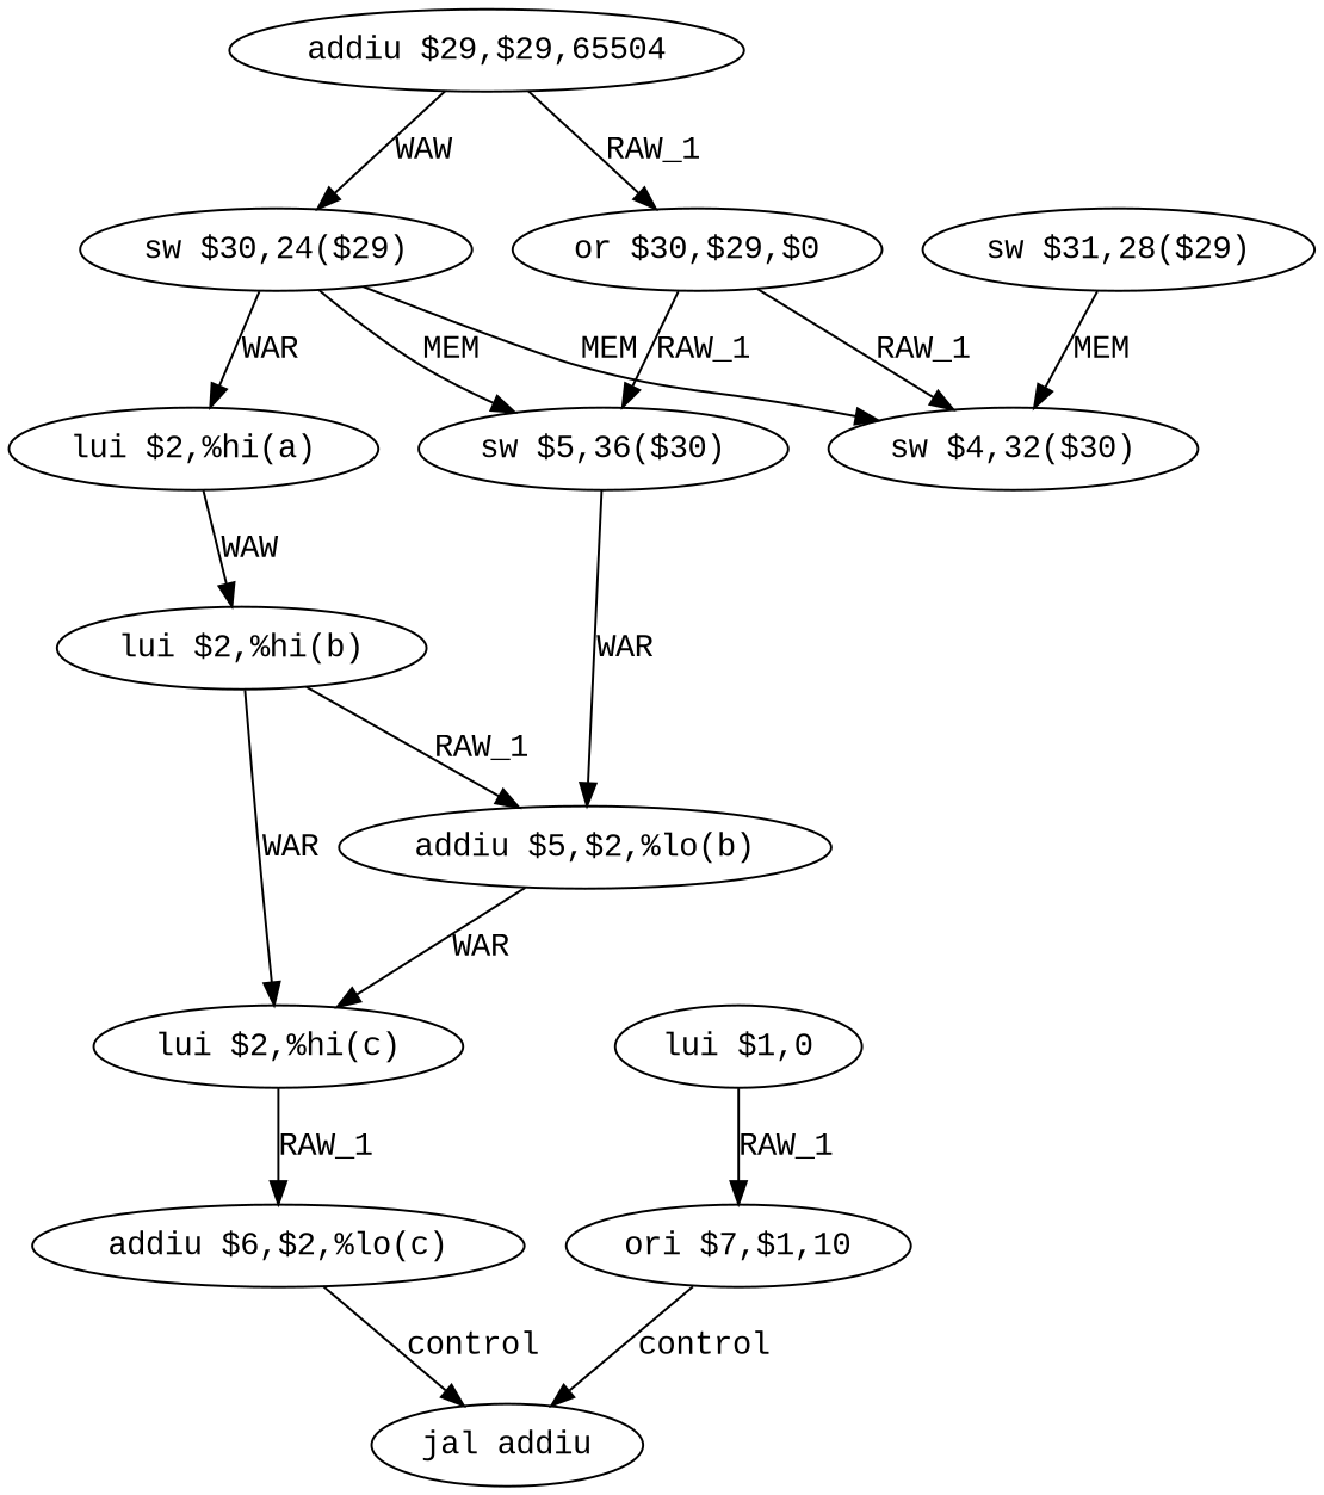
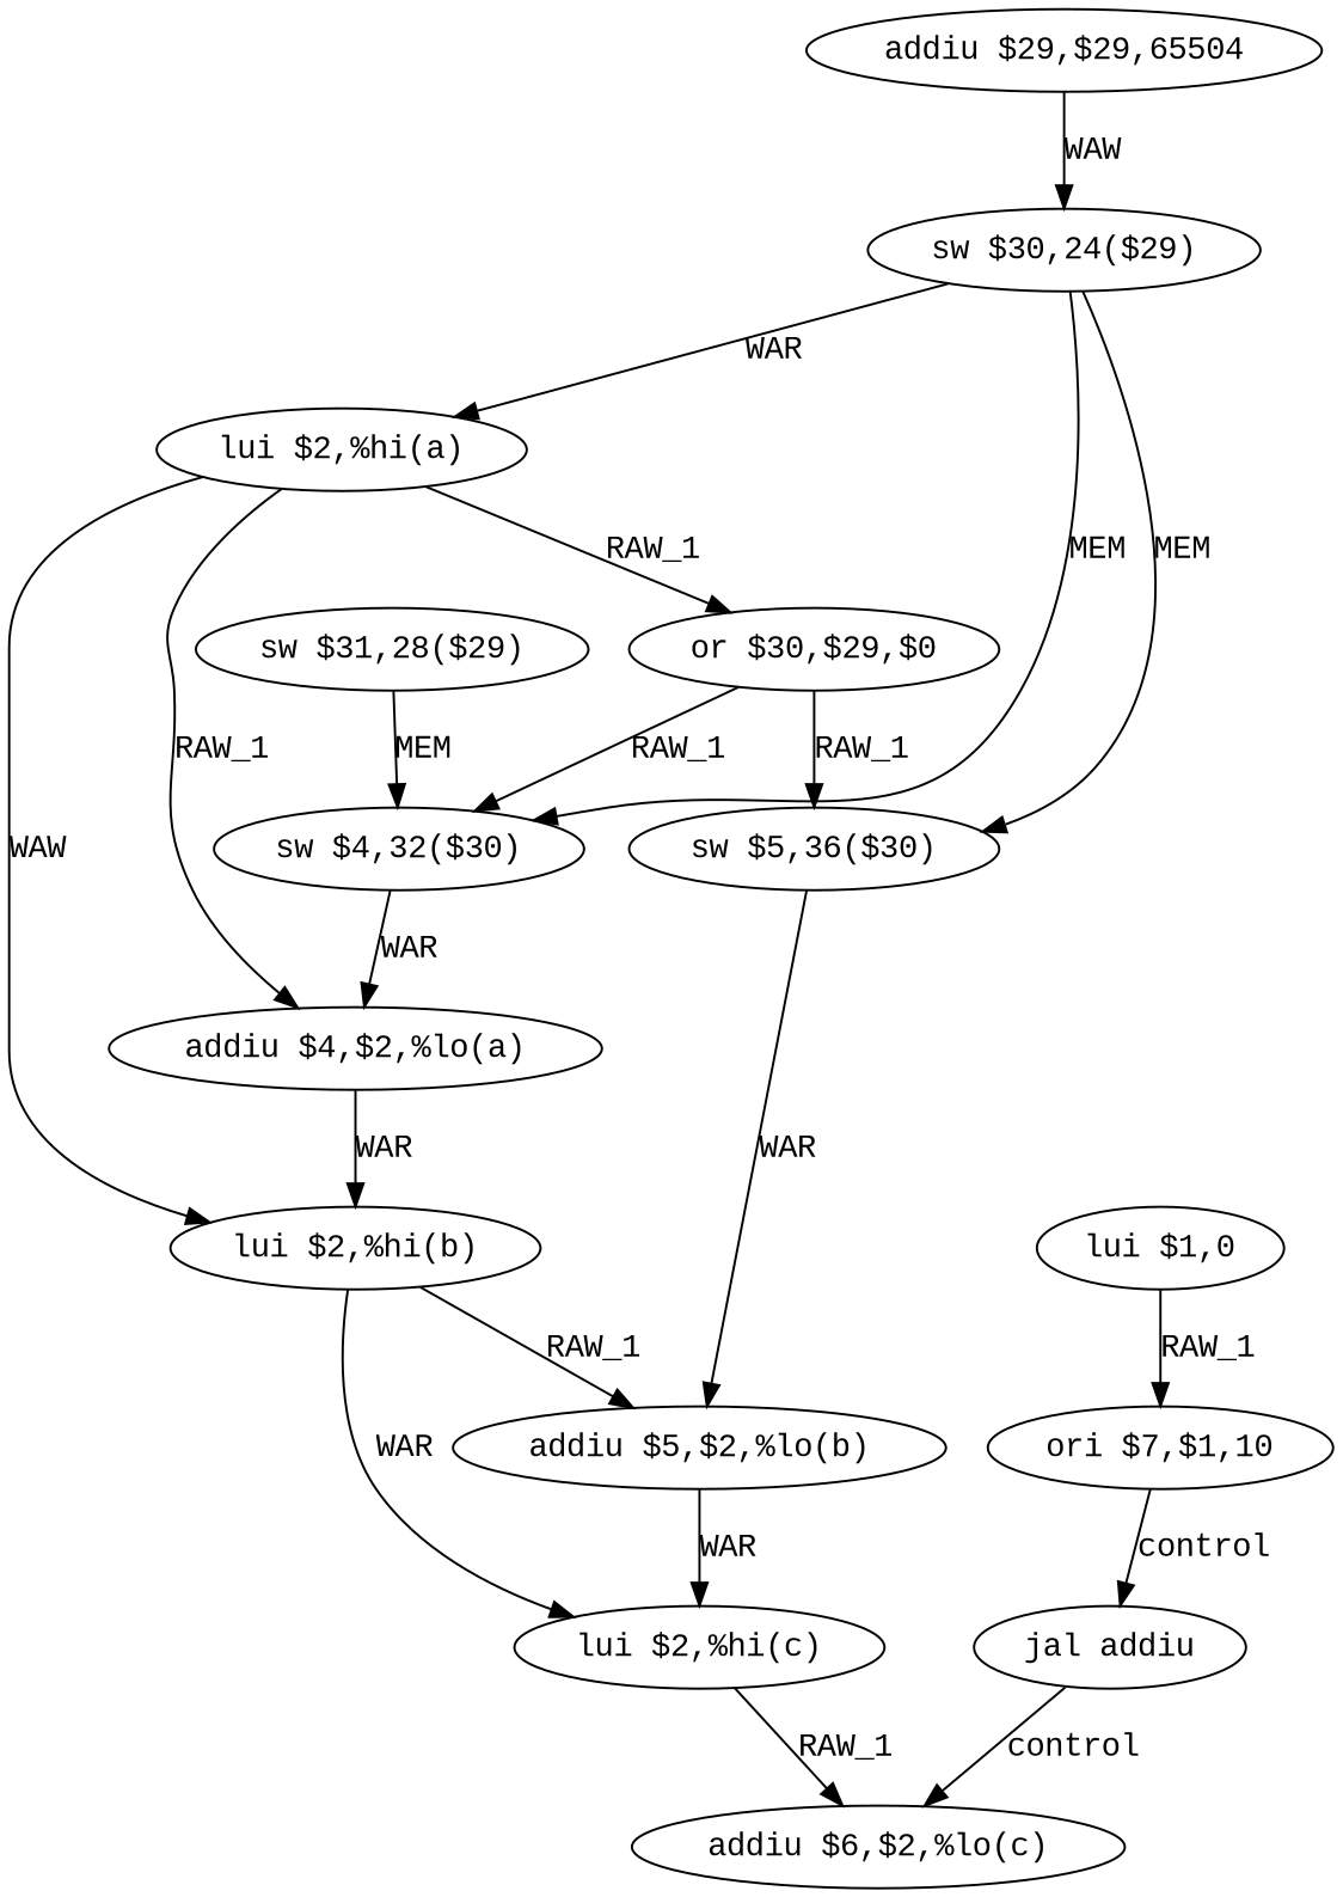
  digraph {
    fontname="Liberation Mono"
    node [fontname="Liberation Mono" shape=ellipse]
    edge [fontname="Liberation Mono"]
    n1 [label="addiu $29,$29,65504"]
    n2 [label="sw $30,24($29)"]
    n3 [label="or $30,$29,$0"]
    n4 [label="sw $31,28($29)"]
    n5 [label="sw $4,32($30)"]
    n6 [label="sw $5,36($30)"]
    n7 [label="lui $2,%hi(a)"]
+   n8 [label="addiu $4,$2,%lo(a)"]
    n9 [label="addiu $5,$2,%lo(b)"]
    n10 [label="lui $2,%hi(b)"]
    n11 [label="lui $2,%hi(c)"]
    n12 [label="addiu $6,$2,%lo(c)"]
    n13 [label="jal addiu"]
    n14 [label="lui $1,0"]
    n15 [label="ori $7,$1,10"]
    n1 -> n2 [label=WAW]
-   n1 -> n3 [label=RAW_1]
+   n7 -> n3 [label=RAW_1]
    n2 -> n5 [label=MEM]
    n2 -> n6 [label=MEM]
    n2 -> n7 [label=WAR]
    n3 -> n5 [label=RAW_1]
    n3 -> n6 [label=RAW_1]
    n4 -> n5 [label=MEM]
+   n5 -> n8 [label=WAR]
    n6 -> n9 [label=WAR]
+   n7 -> n8 [label=RAW_1]
    n7 -> n10 [label=WAW]
+   n8 -> n10 [label=WAR]
    n9 -> n11 [label=WAR]
    n10 -> n9 [label=RAW_1]
    n10 -> n11 [label=WAR]
    n11 -> n12 [label=RAW_1]
-   n12 -> n13 [label=control]
+   n13 -> n12 [label=control]
    n14 -> n15 [label=RAW_1]
    n15 -> n13 [label=control]
  }
